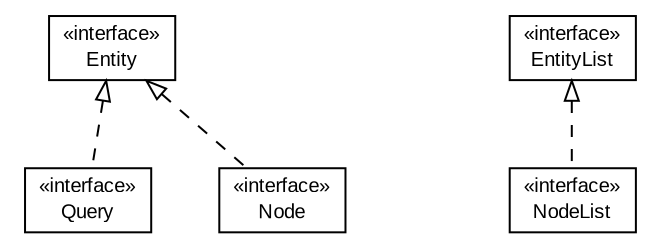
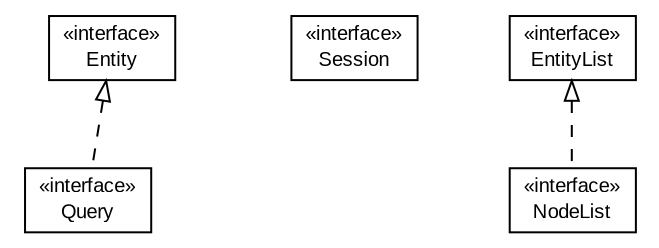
  digraph {
    nodesep=0.25
    ranksep=0.5
    node [fontcolor=black fontname=arial fontsize=10.0 shape=plaintext]
    edge [arrowtail=empty dir=back fontname=arial fontsize=10 headport=p labelfontname=arial labelfontsize=10 style=dashed tailport=p]
    n1 [label=<<table title="io.nextweb.Query" border="0" cellborder="1" cellspacing="0" cellpadding="2" port="p" href="./Query.html"> 		<tr><td><table border="0" cellspacing="0" cellpadding="1"> <tr><td align="center" balign="center"> &#171;interface&#187; </td></tr> <tr><td align="center" balign="center"> Query </td></tr> 		</table></td></tr> 		</table>>]
+   n2 [label=<<table title="io.nextweb.Session" border="0" cellborder="1" cellspacing="0" cellpadding="2" port="p" href="./Session.html"> 		<tr><td><table border="0" cellspacing="0" cellpadding="1"> <tr><td align="center" balign="center"> &#171;interface&#187; </td></tr> <tr><td align="center" balign="center"> Session </td></tr> 		</table></td></tr> 		</table>>]
    n3 [label=<<table title="io.nextweb.Entity" border="0" cellborder="1" cellspacing="0" cellpadding="2" port="p" href="./Entity.html"> 		<tr><td><table border="0" cellspacing="0" cellpadding="1"> <tr><td align="center" balign="center"> &#171;interface&#187; </td></tr> <tr><td align="center" balign="center"> Entity </td></tr> 		</table></td></tr> 		</table>>]
-   n4 [label=<<table title="io.nextweb.Node" border="0" cellborder="1" cellspacing="0" cellpadding="2" port="p" href="./Node.html"> 		<tr><td><table border="0" cellspacing="0" cellpadding="1"> <tr><td align="center" balign="center"> &#171;interface&#187; </td></tr> <tr><td align="center" balign="center"> Node </td></tr> 		</table></td></tr> 		</table>>]
    n5 [label=<<table title="io.nextweb.NodeList" border="0" cellborder="1" cellspacing="0" cellpadding="2" port="p" href="./NodeList.html"> 		<tr><td><table border="0" cellspacing="0" cellpadding="1"> <tr><td align="center" balign="center"> &#171;interface&#187; </td></tr> <tr><td align="center" balign="center"> NodeList </td></tr> 		</table></td></tr> 		</table>>]
    n6 [label=<<table title="io.nextweb.EntityList" border="0" cellborder="1" cellspacing="0" cellpadding="2" port="p" href="./EntityList.html"> 		<tr><td><table border="0" cellspacing="0" cellpadding="1"> <tr><td align="center" balign="center"> &#171;interface&#187; </td></tr> <tr><td align="center" balign="center"> EntityList </td></tr> 		</table></td></tr> 		</table>>]
    n3 -> n1
-   n3 -> n4
    n6 -> n5
  }
